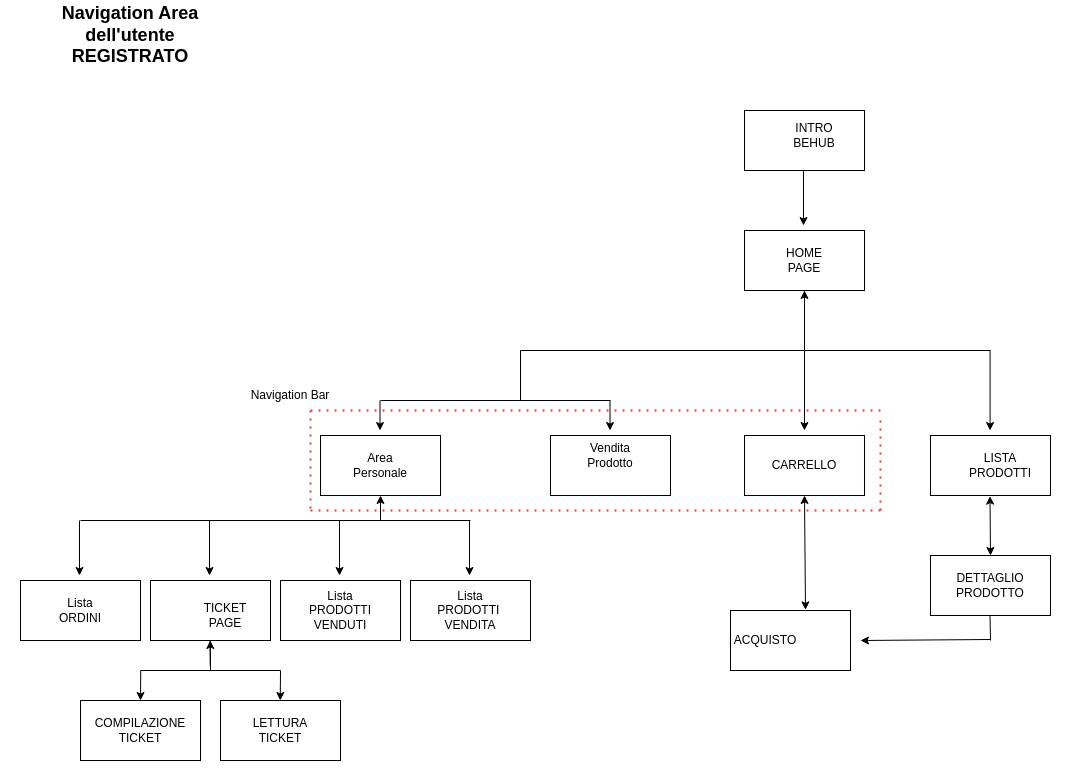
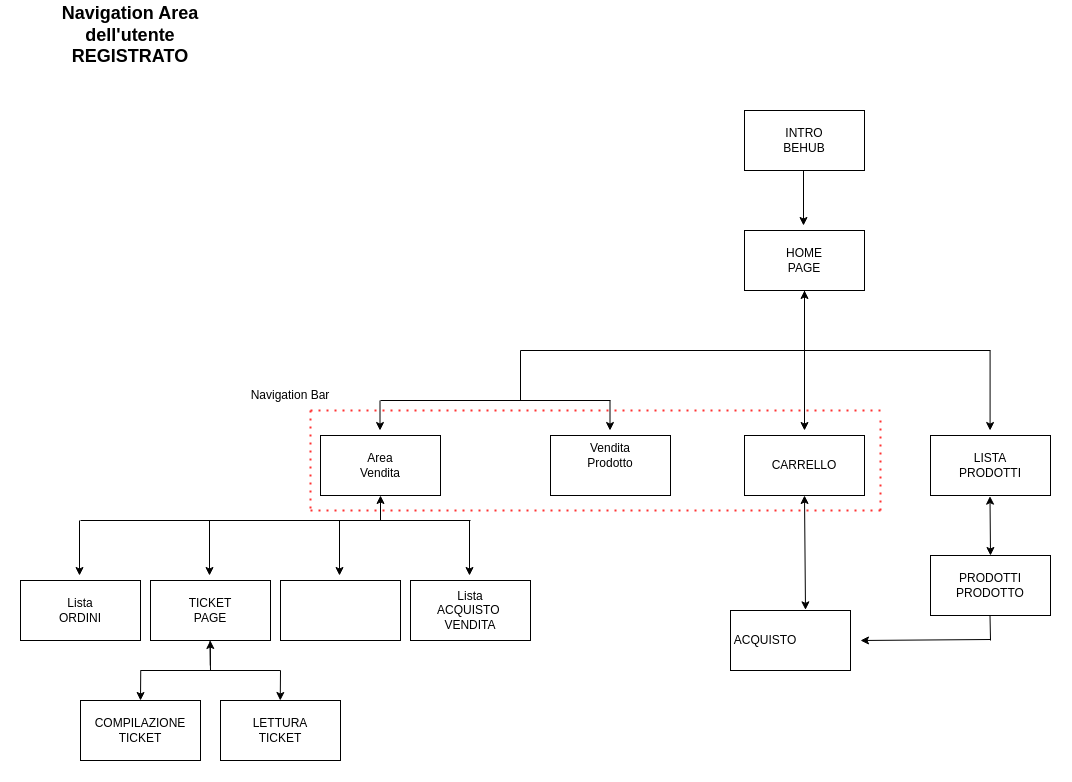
  <mxCell id="0" />
  <mxCell id="1" parent="0" />
  <mxCell id="2" value="Navigation Area dell'utente REGISTRATO" style="text;html=1;strokeColor=none;fillColor=none;align=center;verticalAlign=middle;whiteSpace=wrap;rounded=0;fontSize=18;fontStyle=1" parent="1" vertex="1"><mxGeometry x="40" y="20" width="180" height="30" as="geometry" /></mxCell>
  <mxCell id="3" value="" style="rounded=0;whiteSpace=wrap;html=1;" parent="1" vertex="1"><mxGeometry x="744" y="110" width="120" height="60" as="geometry" /></mxCell>
- <mxCell id="4" value="INTRO BEHUB" style="text;html=1;strokeColor=none;fillColor=none;align=center;verticalAlign=middle;whiteSpace=wrap;rounded=0;" parent="1" vertex="1"><mxGeometry x="784" y="120" width="60" height="30" as="geometry" /></mxCell>
+ <mxCell id="4" value="INTRO BEHUB" style="text;html=1;strokeColor=none;fillColor=none;align=center;verticalAlign=middle;whiteSpace=wrap;rounded=0;" parent="1" vertex="1"><mxGeometry x="774" y="125" width="60" height="30" as="geometry" /></mxCell>
  <mxCell id="5" value="" style="endArrow=classic;html=1;rounded=0;" parent="1" edge="1"><mxGeometry width="50" height="50" relative="1" as="geometry"><mxPoint x="803" y="170" as="sourcePoint" /><mxPoint x="803" y="225" as="targetPoint" /></mxGeometry></mxCell>
  <mxCell id="6" value="" style="rounded=0;whiteSpace=wrap;html=1;" parent="1" vertex="1"><mxGeometry x="744" y="230" width="120" height="60" as="geometry" /></mxCell>
  <mxCell id="7" value="HOME PAGE" style="text;html=1;strokeColor=none;fillColor=none;align=center;verticalAlign=middle;whiteSpace=wrap;rounded=0;" parent="1" vertex="1"><mxGeometry x="774" y="245" width="60" height="30" as="geometry" /></mxCell>
  <mxCell id="8" value="" style="rounded=0;whiteSpace=wrap;html=1;" parent="1" vertex="1"><mxGeometry x="744" y="435" width="120" height="60" as="geometry" /></mxCell>
  <mxCell id="9" value="CARRELLO" style="text;html=1;strokeColor=none;fillColor=none;align=center;verticalAlign=middle;whiteSpace=wrap;rounded=0;" parent="1" vertex="1"><mxGeometry x="774" y="450" width="60" height="30" as="geometry" /></mxCell>
  <mxCell id="10" value="" style="rounded=0;whiteSpace=wrap;html=1;" parent="1" vertex="1"><mxGeometry x="930" y="435" width="120" height="60" as="geometry" /></mxCell>
- <mxCell id="11" value="LISTA PRODOTTI" style="text;html=1;strokeColor=none;fillColor=none;align=center;verticalAlign=middle;whiteSpace=wrap;rounded=0;" parent="1" vertex="1"><mxGeometry x="970" y="450" width="60" height="30" as="geometry" /></mxCell>
+ <mxCell id="11" value="LISTA PRODOTTI" style="text;html=1;strokeColor=none;fillColor=none;align=center;verticalAlign=middle;whiteSpace=wrap;rounded=0;" parent="1" vertex="1"><mxGeometry x="960" y="450" width="60" height="30" as="geometry" /></mxCell>
  <mxCell id="12" value="" style="rounded=0;whiteSpace=wrap;html=1;" parent="1" vertex="1"><mxGeometry x="320" y="435" width="120" height="60" as="geometry" /></mxCell>
- <mxCell id="13" value="Area Personale" style="text;html=1;strokeColor=none;fillColor=none;align=center;verticalAlign=middle;whiteSpace=wrap;rounded=0;" parent="1" vertex="1"><mxGeometry x="350" y="450" width="60" height="30" as="geometry" /></mxCell>
+ <mxCell id="13" value="Area Vendita" style="text;html=1;strokeColor=none;fillColor=none;align=center;verticalAlign=middle;whiteSpace=wrap;rounded=0;" parent="1" vertex="1"><mxGeometry x="350" y="450" width="60" height="30" as="geometry" /></mxCell>
  <mxCell id="14" value="" style="rounded=0;whiteSpace=wrap;html=1;" parent="1" vertex="1"><mxGeometry x="550" y="435" width="120" height="60" as="geometry" /></mxCell>
  <mxCell id="15" value="Vendita Prodotto" style="text;html=1;strokeColor=none;fillColor=none;align=center;verticalAlign=middle;whiteSpace=wrap;rounded=0;" parent="1" vertex="1"><mxGeometry x="580" y="440" width="60" height="30" as="geometry" /></mxCell>
  <mxCell id="16" value="" style="endArrow=none;html=1;rounded=0;" parent="1" edge="1"><mxGeometry width="50" height="50" relative="1" as="geometry"><mxPoint x="520" y="400" as="sourcePoint" /><mxPoint x="520" y="350" as="targetPoint" /></mxGeometry></mxCell>
  <mxCell id="17" value="" style="endArrow=none;html=1;rounded=0;" parent="1" edge="1"><mxGeometry width="50" height="50" relative="1" as="geometry"><mxPoint x="380" y="400" as="sourcePoint" /><mxPoint x="610" y="400" as="targetPoint" /></mxGeometry></mxCell>
  <mxCell id="18" value="" style="endArrow=classic;html=1;rounded=0;" parent="1" edge="1"><mxGeometry width="50" height="50" relative="1" as="geometry"><mxPoint x="609.5" y="400" as="sourcePoint" /><mxPoint x="609.5" y="430" as="targetPoint" /></mxGeometry></mxCell>
  <mxCell id="19" value="" style="endArrow=classic;html=1;rounded=0;" parent="1" edge="1"><mxGeometry width="50" height="50" relative="1" as="geometry"><mxPoint x="379.5" y="400" as="sourcePoint" /><mxPoint x="379.5" y="430" as="targetPoint" /></mxGeometry></mxCell>
  <mxCell id="20" value="" style="endArrow=none;dashed=1;html=1;dashPattern=1 3;strokeWidth=2;rounded=0;strokeColor=#FF3333;" parent="1" edge="1"><mxGeometry width="50" height="50" relative="1" as="geometry"><mxPoint x="310" y="410" as="sourcePoint" /><mxPoint x="880" y="410" as="targetPoint" /></mxGeometry></mxCell>
  <mxCell id="21" value="" style="endArrow=none;dashed=1;html=1;dashPattern=1 3;strokeWidth=2;rounded=0;strokeColor=#FF3333;" parent="1" edge="1"><mxGeometry width="50" height="50" relative="1" as="geometry"><mxPoint x="310" y="510" as="sourcePoint" /><mxPoint x="880" y="510" as="targetPoint" /></mxGeometry></mxCell>
  <mxCell id="22" value="" style="endArrow=none;dashed=1;html=1;dashPattern=1 3;strokeWidth=2;rounded=0;strokeColor=#FF3333;" parent="1" edge="1"><mxGeometry width="50" height="50" relative="1" as="geometry"><mxPoint x="880" y="420" as="sourcePoint" /><mxPoint x="880" y="510" as="targetPoint" /></mxGeometry></mxCell>
  <mxCell id="23" value="" style="endArrow=none;dashed=1;html=1;dashPattern=1 3;strokeWidth=2;rounded=0;strokeColor=#FF3333;" parent="1" edge="1"><mxGeometry width="50" height="50" relative="1" as="geometry"><mxPoint x="310" y="410" as="sourcePoint" /><mxPoint x="310" y="510" as="targetPoint" /></mxGeometry></mxCell>
  <mxCell id="24" value="Navigation Bar" style="text;html=1;strokeColor=none;fillColor=none;align=center;verticalAlign=middle;whiteSpace=wrap;rounded=0;" parent="1" vertex="1"><mxGeometry x="240" y="380" width="100" height="30" as="geometry" /></mxCell>
  <mxCell id="25" value="" style="rounded=0;whiteSpace=wrap;html=1;" parent="1" vertex="1"><mxGeometry x="930" y="555" width="120" height="60" as="geometry" /></mxCell>
- <mxCell id="26" value="DETTAGLIO PRODOTTO" style="text;html=1;strokeColor=none;fillColor=none;align=center;verticalAlign=middle;whiteSpace=wrap;rounded=0;" parent="1" vertex="1"><mxGeometry x="960" y="570" width="60" height="30" as="geometry" /></mxCell>
+ <mxCell id="26" value="PRODOTTI PRODOTTO" style="text;html=1;strokeColor=none;fillColor=none;align=center;verticalAlign=middle;whiteSpace=wrap;rounded=0;" parent="1" vertex="1"><mxGeometry x="960" y="570" width="60" height="30" as="geometry" /></mxCell>
  <mxCell id="27" value="" style="endArrow=classic;html=1;rounded=0;" parent="1" edge="1"><mxGeometry width="50" height="50" relative="1" as="geometry"><mxPoint x="79" y="520" as="sourcePoint" /><mxPoint x="79" y="575" as="targetPoint" /></mxGeometry></mxCell>
  <mxCell id="28" value="" style="rounded=0;whiteSpace=wrap;html=1;" parent="1" vertex="1"><mxGeometry x="20" y="580" width="120" height="60" as="geometry" /></mxCell>
  <mxCell id="29" value="Lista ORDINI" style="text;html=1;strokeColor=none;fillColor=none;align=center;verticalAlign=middle;whiteSpace=wrap;rounded=0;" parent="1" vertex="1"><mxGeometry x="50" y="595" width="60" height="30" as="geometry" /></mxCell>
  <mxCell id="30" value="" style="endArrow=classic;html=1;rounded=0;" parent="1" edge="1"><mxGeometry width="50" height="50" relative="1" as="geometry"><mxPoint x="209" y="520" as="sourcePoint" /><mxPoint x="209" y="575" as="targetPoint" /></mxGeometry></mxCell>
  <mxCell id="31" value="" style="rounded=0;whiteSpace=wrap;html=1;" parent="1" vertex="1"><mxGeometry x="150" y="580" width="120" height="60" as="geometry" /></mxCell>
- <mxCell id="32" value="TICKET PAGE" style="text;html=1;strokeColor=none;fillColor=none;align=center;verticalAlign=middle;whiteSpace=wrap;rounded=0;" parent="1" vertex="1"><mxGeometry x="195" y="600" width="60" height="30" as="geometry" /></mxCell>
+ <mxCell id="32" value="TICKET PAGE" style="text;html=1;strokeColor=none;fillColor=none;align=center;verticalAlign=middle;whiteSpace=wrap;rounded=0;" parent="1" vertex="1"><mxGeometry x="180" y="595" width="60" height="30" as="geometry" /></mxCell>
  <mxCell id="33" value="" style="endArrow=classic;html=1;rounded=0;" parent="1" edge="1"><mxGeometry width="50" height="50" relative="1" as="geometry"><mxPoint x="339" y="520" as="sourcePoint" /><mxPoint x="339" y="575" as="targetPoint" /></mxGeometry></mxCell>
  <mxCell id="34" value="" style="rounded=0;whiteSpace=wrap;html=1;" parent="1" vertex="1"><mxGeometry x="280" y="580" width="120" height="60" as="geometry" /></mxCell>
- <mxCell id="35" value="Lista PRODOTTI VENDUTI" style="text;html=1;strokeColor=none;fillColor=none;align=center;verticalAlign=middle;whiteSpace=wrap;rounded=0;" parent="1" vertex="1"><mxGeometry x="310" y="595" width="60" height="30" as="geometry" /></mxCell>
  <mxCell id="36" value="" style="endArrow=classic;html=1;rounded=0;" parent="1" edge="1"><mxGeometry width="50" height="50" relative="1" as="geometry"><mxPoint x="469" y="520" as="sourcePoint" /><mxPoint x="469" y="575" as="targetPoint" /></mxGeometry></mxCell>
  <mxCell id="37" value="" style="rounded=0;whiteSpace=wrap;html=1;" parent="1" vertex="1"><mxGeometry x="410" y="580" width="120" height="60" as="geometry" /></mxCell>
- <mxCell id="38" value="Lista PRODOTTI&amp;nbsp; VENDITA" style="text;html=1;strokeColor=none;fillColor=none;align=center;verticalAlign=middle;whiteSpace=wrap;rounded=0;" parent="1" vertex="1"><mxGeometry x="440" y="595" width="60" height="30" as="geometry" /></mxCell>
+ <mxCell id="38" value="Lista ACQUISTO&amp;nbsp; VENDITA" style="text;html=1;strokeColor=none;fillColor=none;align=center;verticalAlign=middle;whiteSpace=wrap;rounded=0;" parent="1" vertex="1"><mxGeometry x="440" y="595" width="60" height="30" as="geometry" /></mxCell>
  <mxCell id="39" value="" style="endArrow=none;html=1;rounded=0;" parent="1" edge="1"><mxGeometry width="50" height="50" relative="1" as="geometry"><mxPoint x="80" y="520" as="sourcePoint" /><mxPoint x="470" y="520" as="targetPoint" /></mxGeometry></mxCell>
  <mxCell id="40" value="" style="rounded=0;whiteSpace=wrap;html=1;" parent="1" vertex="1"><mxGeometry x="730" y="610" width="120" height="60" as="geometry" /></mxCell>
  <mxCell id="41" value="ACQUISTO" style="text;html=1;strokeColor=none;fillColor=none;align=center;verticalAlign=middle;whiteSpace=wrap;rounded=0;" parent="1" vertex="1"><mxGeometry x="735" y="625" width="60" height="30" as="geometry" /></mxCell>
  <mxCell id="42" value="" style="endArrow=classic;html=1;rounded=0;" parent="1" edge="1"><mxGeometry width="50" height="50" relative="1" as="geometry"><mxPoint x="989.58" y="350" as="sourcePoint" /><mxPoint x="989.58" y="430" as="targetPoint" /></mxGeometry></mxCell>
  <mxCell id="43" value="" style="endArrow=none;html=1;rounded=0;fontSize=18;strokeColor=#000000;" parent="1" edge="1"><mxGeometry width="50" height="50" relative="1" as="geometry"><mxPoint x="804" y="310" as="sourcePoint" /><mxPoint x="804" y="290" as="targetPoint" /></mxGeometry></mxCell>
  <mxCell id="44" value="" style="endArrow=none;html=1;rounded=0;fontSize=18;strokeColor=#000000;" parent="1" edge="1"><mxGeometry width="50" height="50" relative="1" as="geometry"><mxPoint x="990" y="640" as="sourcePoint" /><mxPoint x="989.5" y="615" as="targetPoint" /></mxGeometry></mxCell>
  <mxCell id="45" value="" style="rounded=0;whiteSpace=wrap;html=1;" parent="1" vertex="1"><mxGeometry x="80" y="700" width="120" height="60" as="geometry" /></mxCell>
  <mxCell id="46" value="COMPILAZIONE TICKET" style="text;html=1;strokeColor=none;fillColor=none;align=center;verticalAlign=middle;whiteSpace=wrap;rounded=0;" parent="1" vertex="1"><mxGeometry x="110" y="715" width="60" height="30" as="geometry" /></mxCell>
  <mxCell id="47" value="" style="endArrow=classic;html=1;rounded=0;strokeColor=#000000;" parent="1" edge="1"><mxGeometry width="50" height="50" relative="1" as="geometry"><mxPoint x="990" y="639" as="sourcePoint" /><mxPoint x="860" y="640" as="targetPoint" /></mxGeometry></mxCell>
  <mxCell id="48" value="" style="endArrow=none;html=1;rounded=0;" edge="1" parent="1"><mxGeometry width="50" height="50" relative="1" as="geometry"><mxPoint x="520" y="350" as="sourcePoint" /><mxPoint x="990" y="350" as="targetPoint" /></mxGeometry></mxCell>
  <mxCell id="49" value="" style="rounded=0;whiteSpace=wrap;html=1;" vertex="1" parent="1"><mxGeometry x="220" y="700" width="120" height="60" as="geometry" /></mxCell>
  <mxCell id="50" value="LETTURA TICKET" style="text;html=1;strokeColor=none;fillColor=none;align=center;verticalAlign=middle;whiteSpace=wrap;rounded=0;" vertex="1" parent="1"><mxGeometry x="250" y="715" width="60" height="30" as="geometry" /></mxCell>
  <mxCell id="51" value="" style="endArrow=none;html=1;rounded=0;" edge="1" parent="1"><mxGeometry width="50" height="50" relative="1" as="geometry"><mxPoint x="210" y="670" as="sourcePoint" /><mxPoint x="209.5" y="640" as="targetPoint" /></mxGeometry></mxCell>
  <mxCell id="52" value="" style="endArrow=none;html=1;rounded=0;" edge="1" parent="1"><mxGeometry width="50" height="50" relative="1" as="geometry"><mxPoint x="140" y="670" as="sourcePoint" /><mxPoint x="280" y="670" as="targetPoint" /></mxGeometry></mxCell>
  <mxCell id="53" value="" style="endArrow=classic;html=1;rounded=0;" edge="1" parent="1"><mxGeometry width="50" height="50" relative="1" as="geometry"><mxPoint x="280" y="670" as="sourcePoint" /><mxPoint x="279.76" y="700" as="targetPoint" /></mxGeometry></mxCell>
  <mxCell id="54" value="" style="endArrow=classic;html=1;rounded=0;" edge="1" parent="1"><mxGeometry width="50" height="50" relative="1" as="geometry"><mxPoint x="140.24" y="670" as="sourcePoint" /><mxPoint x="140" y="700" as="targetPoint" /></mxGeometry></mxCell>
  <mxCell id="55" value="" style="endArrow=classic;startArrow=classic;html=1;rounded=0;entryX=0.5;entryY=1;entryDx=0;entryDy=0;exitX=0.625;exitY=-0.011;exitDx=0;exitDy=0;exitPerimeter=0;" edge="1" parent="1" source="40" target="8"><mxGeometry width="50" height="50" relative="1" as="geometry"><mxPoint x="784" y="610" as="sourcePoint" /><mxPoint x="834" y="560" as="targetPoint" /></mxGeometry></mxCell>
  <mxCell id="56" value="" style="endArrow=classic;startArrow=classic;html=1;rounded=0;entryX=0.5;entryY=1;entryDx=0;entryDy=0;" edge="1" parent="1"><mxGeometry width="50" height="50" relative="1" as="geometry"><mxPoint x="804" y="430" as="sourcePoint" /><mxPoint x="804" y="290" as="targetPoint" /></mxGeometry></mxCell>
  <mxCell id="57" value="" style="endArrow=classic;startArrow=classic;html=1;rounded=0;entryX=0.5;entryY=1;entryDx=0;entryDy=0;exitX=0.5;exitY=0;exitDx=0;exitDy=0;" edge="1" parent="1" source="25"><mxGeometry width="50" height="50" relative="1" as="geometry"><mxPoint x="990" y="550" as="sourcePoint" /><mxPoint x="989.5" y="495.66" as="targetPoint" /></mxGeometry></mxCell>
  <mxCell id="58" value="" style="endArrow=classic;html=1;rounded=0;entryX=0.5;entryY=1;entryDx=0;entryDy=0;" edge="1" parent="1" target="12"><mxGeometry width="50" height="50" relative="1" as="geometry"><mxPoint x="380" y="520" as="sourcePoint" /><mxPoint x="380" y="500" as="targetPoint" /></mxGeometry></mxCell>
  <mxCell id="59" value="" style="endArrow=classic;html=1;rounded=0;" edge="1" parent="1"><mxGeometry width="50" height="50" relative="1" as="geometry"><mxPoint x="209.8" y="665" as="sourcePoint" /><mxPoint x="209.8" y="640" as="targetPoint" /></mxGeometry></mxCell>
